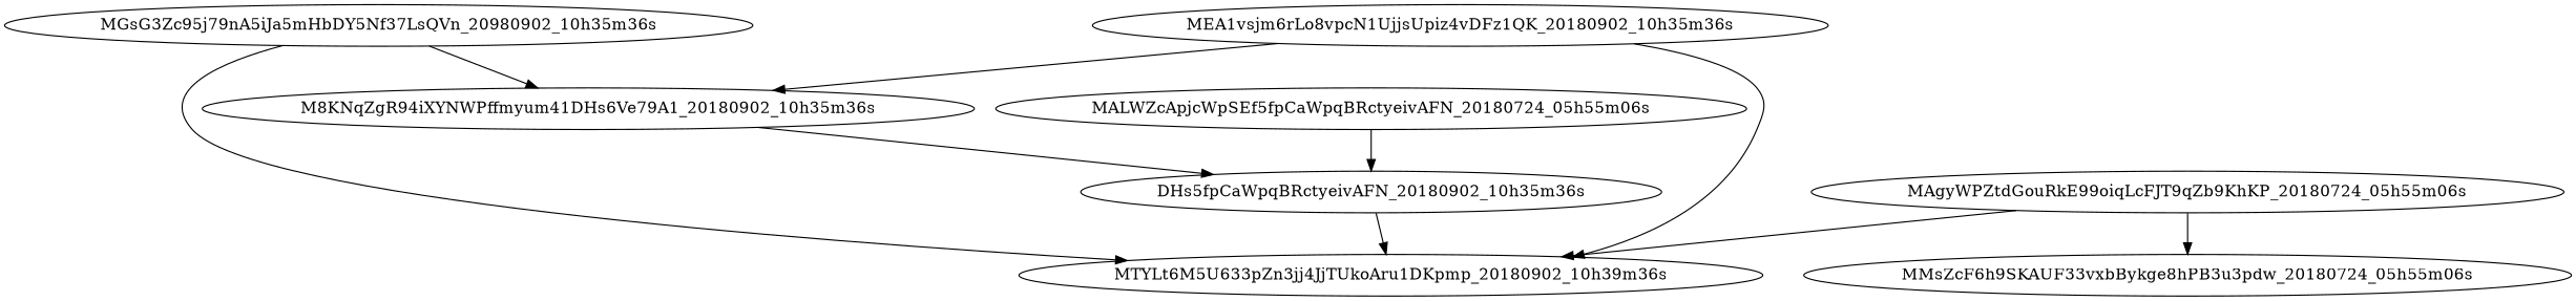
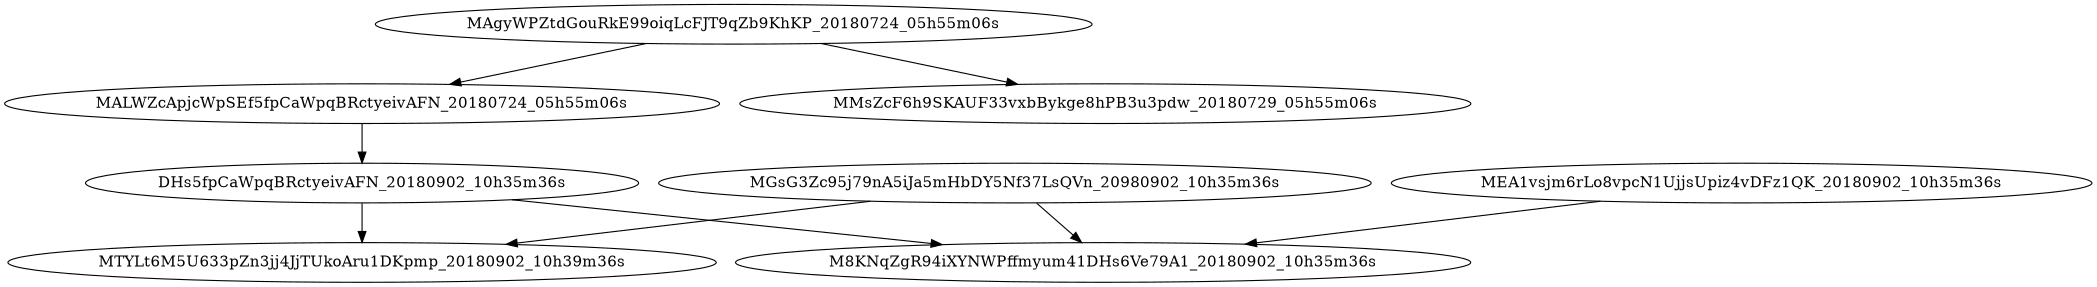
  digraph {
    rankdir=TB
    n1 [label=MGsG3Zc95j79nA5iJa5mHbDY5Nf37LsQVn_20980902_10h35m36s]
    n2 [label=MTYLt6M5U633pZn3jj4JjTUkoAru1DKpmp_20180902_10h39m36s]
    M8KNqZgR94iXYNWPffmyum41DHs6Ve79A1_20180902_10h35m36s
    n4 [label=DHs5fpCaWpqBRctyeivAFN_20180902_10h35m36s]
    MAgyWPZtdGouRkE99oiqLcFJT9qZb9KhKP_20180724_05h55m06s
    MALWZcApjcWpSEf5fpCaWpqBRctyeivAFN_20180724_05h55m06s
-   MMsZcF6h9SKAUF33vxbBykge8hPB3u3pdw_20180724_05h55m06s
+   MMsZcF6h9SKAUF33vxbBykge8hPB3u3pdw_20180724_05h55m06s [label=MMsZcF6h9SKAUF33vxbBykge8hPB3u3pdw_20180729_05h55m06s]
    MEA1vsjm6rLo8vpcN1UjjsUpiz4vDFz1QK_20180902_10h35m36s
    n1 -> n2
    n1 -> M8KNqZgR94iXYNWPffmyum41DHs6Ve79A1_20180902_10h35m36s
    n4 -> n2
-   M8KNqZgR94iXYNWPffmyum41DHs6Ve79A1_20180902_10h35m36s -> n4
-   MAgyWPZtdGouRkE99oiqLcFJT9qZb9KhKP_20180724_05h55m06s -> n2
+   n4 -> M8KNqZgR94iXYNWPffmyum41DHs6Ve79A1_20180902_10h35m36s
+   MAgyWPZtdGouRkE99oiqLcFJT9qZb9KhKP_20180724_05h55m06s -> MALWZcApjcWpSEf5fpCaWpqBRctyeivAFN_20180724_05h55m06s
    MAgyWPZtdGouRkE99oiqLcFJT9qZb9KhKP_20180724_05h55m06s -> MMsZcF6h9SKAUF33vxbBykge8hPB3u3pdw_20180724_05h55m06s
    MALWZcApjcWpSEf5fpCaWpqBRctyeivAFN_20180724_05h55m06s -> n4
-   MEA1vsjm6rLo8vpcN1UjjsUpiz4vDFz1QK_20180902_10h35m36s -> n2
    MEA1vsjm6rLo8vpcN1UjjsUpiz4vDFz1QK_20180902_10h35m36s -> M8KNqZgR94iXYNWPffmyum41DHs6Ve79A1_20180902_10h35m36s
  }
